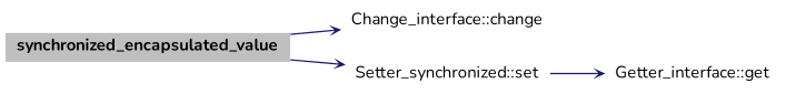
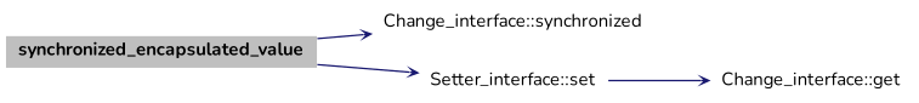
  digraph {
    fontname=Nunito
    rankdir=LR
    node [color=black fontname=Nunito fontsize=12 shape=plaintext]
    edge [arrowhead=open arrowsize=0.5 arrowtail=open color=midnightblue fontname=Nunito fontsize=15 labelfontsize=15 style=solid]
    n1 [fillcolor=grey75 fontcolor=black height=0.2 label=<<b>synchronized_encapsulated_value</b>> style=filled width=0.4]
-   n2 [height=0.2 label="Change_interface::change" width=0.4]
-   n3 [height=0.2 label="Setter_synchronized::set" width=0.4]
-   n4 [height=0.2 label="Getter_interface::get" width=0.4]
+   n2 [height=0.2 label="Change_interface::synchronized" width=0.4]
+   n3 [height=0.2 label="Setter_interface::set" width=0.4]
+   n4 [height=0.2 label="Change_interface::get" width=0.4]
    n1 -> n2
    n1 -> n3
    n3 -> n4
  }
